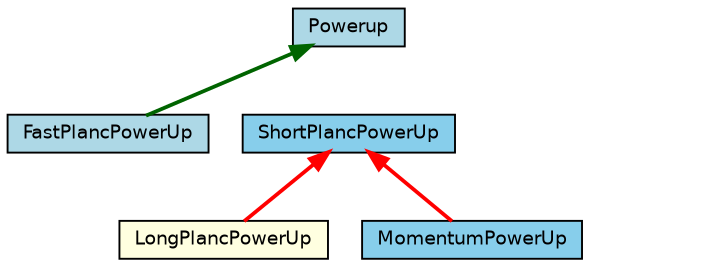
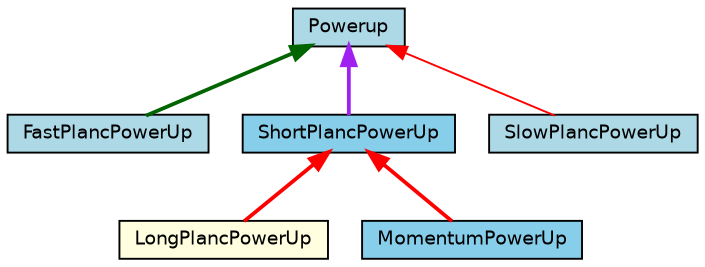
  digraph {
    rankdir=TB
    node [color=black fillcolor=lightblue fontname=Helvetica fontsize=10 shape=record style=filled]
    edge [color=red dir=back fontname=Helvetica fontsize=10 labelfontname=Helvetica labelfontsize=10 style=bold]
    n1 [height=0.2 label=Powerup width=0.4]
    n2 [height=0.2 label=FastPlancPowerUp width=0.4]
    n3 [fillcolor=skyblue height=0.2 label=ShortPlancPowerUp width=0.4]
+   n4 [height=0.2 label=SlowPlancPowerUp width=0.4]
    n5 [fillcolor=lightyellow height=0.2 label=LongPlancPowerUp width=0.4]
    n6 [fillcolor=skyblue height=0.2 label=MomentumPowerUp width=0.4]
    n1 -> n2 [color=darkgreen]
+   n1 -> n3 [color=purple]
+   n1 -> n4 [style=solid]
    n3 -> n5
    n3 -> n6
  }
